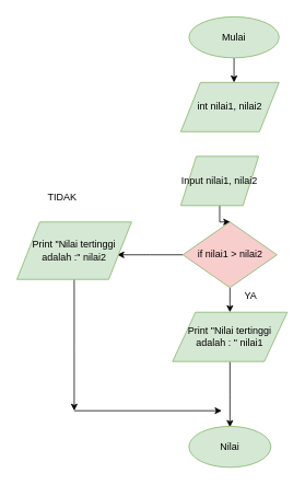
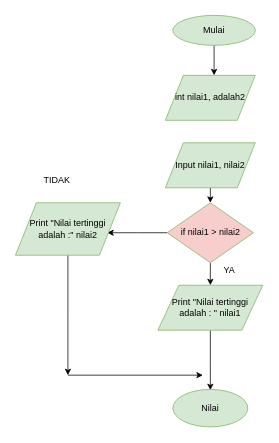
  <mxCell id="0" />
  <mxCell id="1" parent="0" />
  <mxCell id="2" value="" style="edgeStyle=orthogonalEdgeStyle;rounded=0;orthogonalLoop=1;jettySize=auto;html=1;" edge="1" parent="1" source="3"><mxGeometry relative="1" as="geometry"><mxPoint x="285" y="100" as="targetPoint" /></mxGeometry></mxCell>
- <mxCell id="3" value="Mulai" style="ellipse;whiteSpace=wrap;html=1;fillColor=#d5e8d4;strokeColor=#82b366;" vertex="1" parent="1"><mxGeometry x="230" y="20" width="110" height="50" as="geometry" /></mxCell>
- <mxCell id="4" value="int nilai1, nilai2" style="shape=parallelogram;perimeter=parallelogramPerimeter;whiteSpace=wrap;html=1;fillColor=#d5e8d4;strokeColor=#82b366;" vertex="1" parent="1"><mxGeometry x="220" y="100" width="120" height="60" as="geometry" /></mxCell>
+ <mxCell id="3" value="Mulai" style="ellipse;whiteSpace=wrap;html=1;fillColor=#d5e8d4;strokeColor=#82b366;" vertex="1" parent="1"><mxGeometry x="230" y="20" width="110" height="40" as="geometry" /></mxCell>
+ <mxCell id="4" value="int nilai1, adalah2" style="shape=parallelogram;perimeter=parallelogramPerimeter;whiteSpace=wrap;html=1;fillColor=#d5e8d4;strokeColor=#82b366;" vertex="1" parent="1"><mxGeometry x="220" y="100" width="120" height="60" as="geometry" /></mxCell>
  <mxCell id="5" value="" style="edgeStyle=orthogonalEdgeStyle;rounded=0;orthogonalLoop=1;jettySize=auto;html=1;" edge="1" parent="1" source="6"><mxGeometry relative="1" as="geometry"><mxPoint x="280" y="270" as="targetPoint" /></mxGeometry></mxCell>
- <mxCell id="6" value="Input nilai1, nilai2" style="shape=parallelogram;perimeter=parallelogramPerimeter;whiteSpace=wrap;html=1;fillColor=#d5e8d4;strokeColor=#82b366;" vertex="1" parent="1"><mxGeometry x="220" y="190" width="95" height="60" as="geometry" /></mxCell>
+ <mxCell id="6" value="Input nilai1, nilai2" style="shape=parallelogram;perimeter=parallelogramPerimeter;whiteSpace=wrap;html=1;fillColor=#d5e8d4;strokeColor=#82b366;" vertex="1" parent="1"><mxGeometry x="220" y="190" width="120" height="60" as="geometry" /></mxCell>
  <mxCell id="7" value="" style="edgeStyle=orthogonalEdgeStyle;rounded=0;orthogonalLoop=1;jettySize=auto;html=1;" edge="1" parent="1" source="9"><mxGeometry relative="1" as="geometry"><mxPoint x="142.5" y="310" as="targetPoint" /></mxGeometry></mxCell>
  <mxCell id="8" value="" style="edgeStyle=orthogonalEdgeStyle;rounded=0;orthogonalLoop=1;jettySize=auto;html=1;" edge="1" parent="1" source="9"><mxGeometry relative="1" as="geometry"><mxPoint x="280" y="380" as="targetPoint" /></mxGeometry></mxCell>
  <mxCell id="9" value="if nilai1 &amp;gt; nilai2" style="rhombus;whiteSpace=wrap;html=1;fillColor=#f8cecc;strokeColor=#82b366;" vertex="1" parent="1"><mxGeometry x="222.5" y="270" width="115" height="80" as="geometry" /></mxCell>
  <mxCell id="10" value="" style="edgeStyle=orthogonalEdgeStyle;rounded=0;orthogonalLoop=1;jettySize=auto;html=1;" edge="1" parent="1" source="11"><mxGeometry relative="1" as="geometry"><mxPoint x="90" y="500" as="targetPoint" /></mxGeometry></mxCell>
  <mxCell id="11" value="Print &quot;Nilai tertinggi adalah :&quot; nilai2" style="shape=parallelogram;perimeter=parallelogramPerimeter;whiteSpace=wrap;html=1;fillColor=#d5e8d4;strokeColor=#82b366;" vertex="1" parent="1"><mxGeometry x="20" y="270" width="140" height="70" as="geometry" /></mxCell>
  <mxCell id="12" value="" style="edgeStyle=orthogonalEdgeStyle;rounded=0;orthogonalLoop=1;jettySize=auto;html=1;" edge="1" parent="1" source="13"><mxGeometry relative="1" as="geometry"><mxPoint x="280" y="520" as="targetPoint" /></mxGeometry></mxCell>
  <mxCell id="13" value="Print &quot;Nilai tertinggi adalah : &quot; nilai1" style="shape=parallelogram;perimeter=parallelogramPerimeter;whiteSpace=wrap;html=1;fillColor=#d5e8d4;strokeColor=#82b366;" vertex="1" parent="1"><mxGeometry x="210" y="380" width="140" height="60" as="geometry" /></mxCell>
  <mxCell id="14" value="" style="endArrow=classic;html=1;" edge="1" parent="1"><mxGeometry width="50" height="50" relative="1" as="geometry"><mxPoint x="90" y="500" as="sourcePoint" /><mxPoint x="270" y="500" as="targetPoint" /></mxGeometry></mxCell>
  <mxCell id="15" value="Nilai" style="ellipse;whiteSpace=wrap;html=1;fillColor=#d5e8d4;strokeColor=#82b366;" vertex="1" parent="1"><mxGeometry x="230" y="519" width="100" height="50" as="geometry" /></mxCell>
  <mxCell id="16" value="YA" style="text;html=1;align=center;verticalAlign=middle;resizable=0;points=[];autosize=1;" vertex="1" parent="1"><mxGeometry x="290" y="350" width="30" height="20" as="geometry" /></mxCell>
  <mxCell id="17" value="TIDAK" style="text;html=1;align=center;verticalAlign=middle;resizable=0;points=[];autosize=1;" vertex="1" parent="1"><mxGeometry x="50" y="230" width="50" height="20" as="geometry" /></mxCell>
